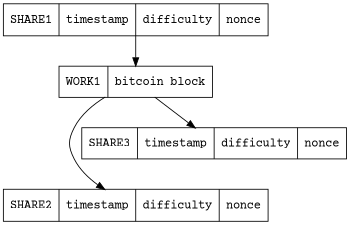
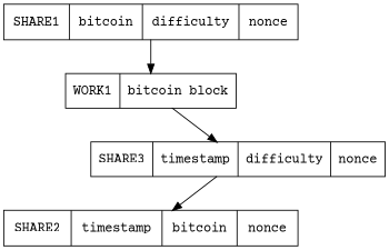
  digraph {
    fontname="Courier Prime"
    node [fontname="Courier Prime" shape=record]
    edge [fontname="Courier Prime"]
    n1 [label="<f0> WORK1 | bitcoin block"]
-   n2 [label="<f0> SHARE2 | timestamp | difficulty | nonce"]
+   n2 [label="<f0> SHARE2 | timestamp | bitcoin | nonce"]
    n3 [label="<f0> SHARE3 | timestamp | difficulty | nonce"]
-   n4 [label="<f0> SHARE1 | timestamp | difficulty | nonce"]
-   n1 -> n2
+   n4 [label="<f0> SHARE1 | bitcoin | difficulty | nonce"]
+   n3 -> n2
    n1 -> n3
    n4 -> n1
  }
